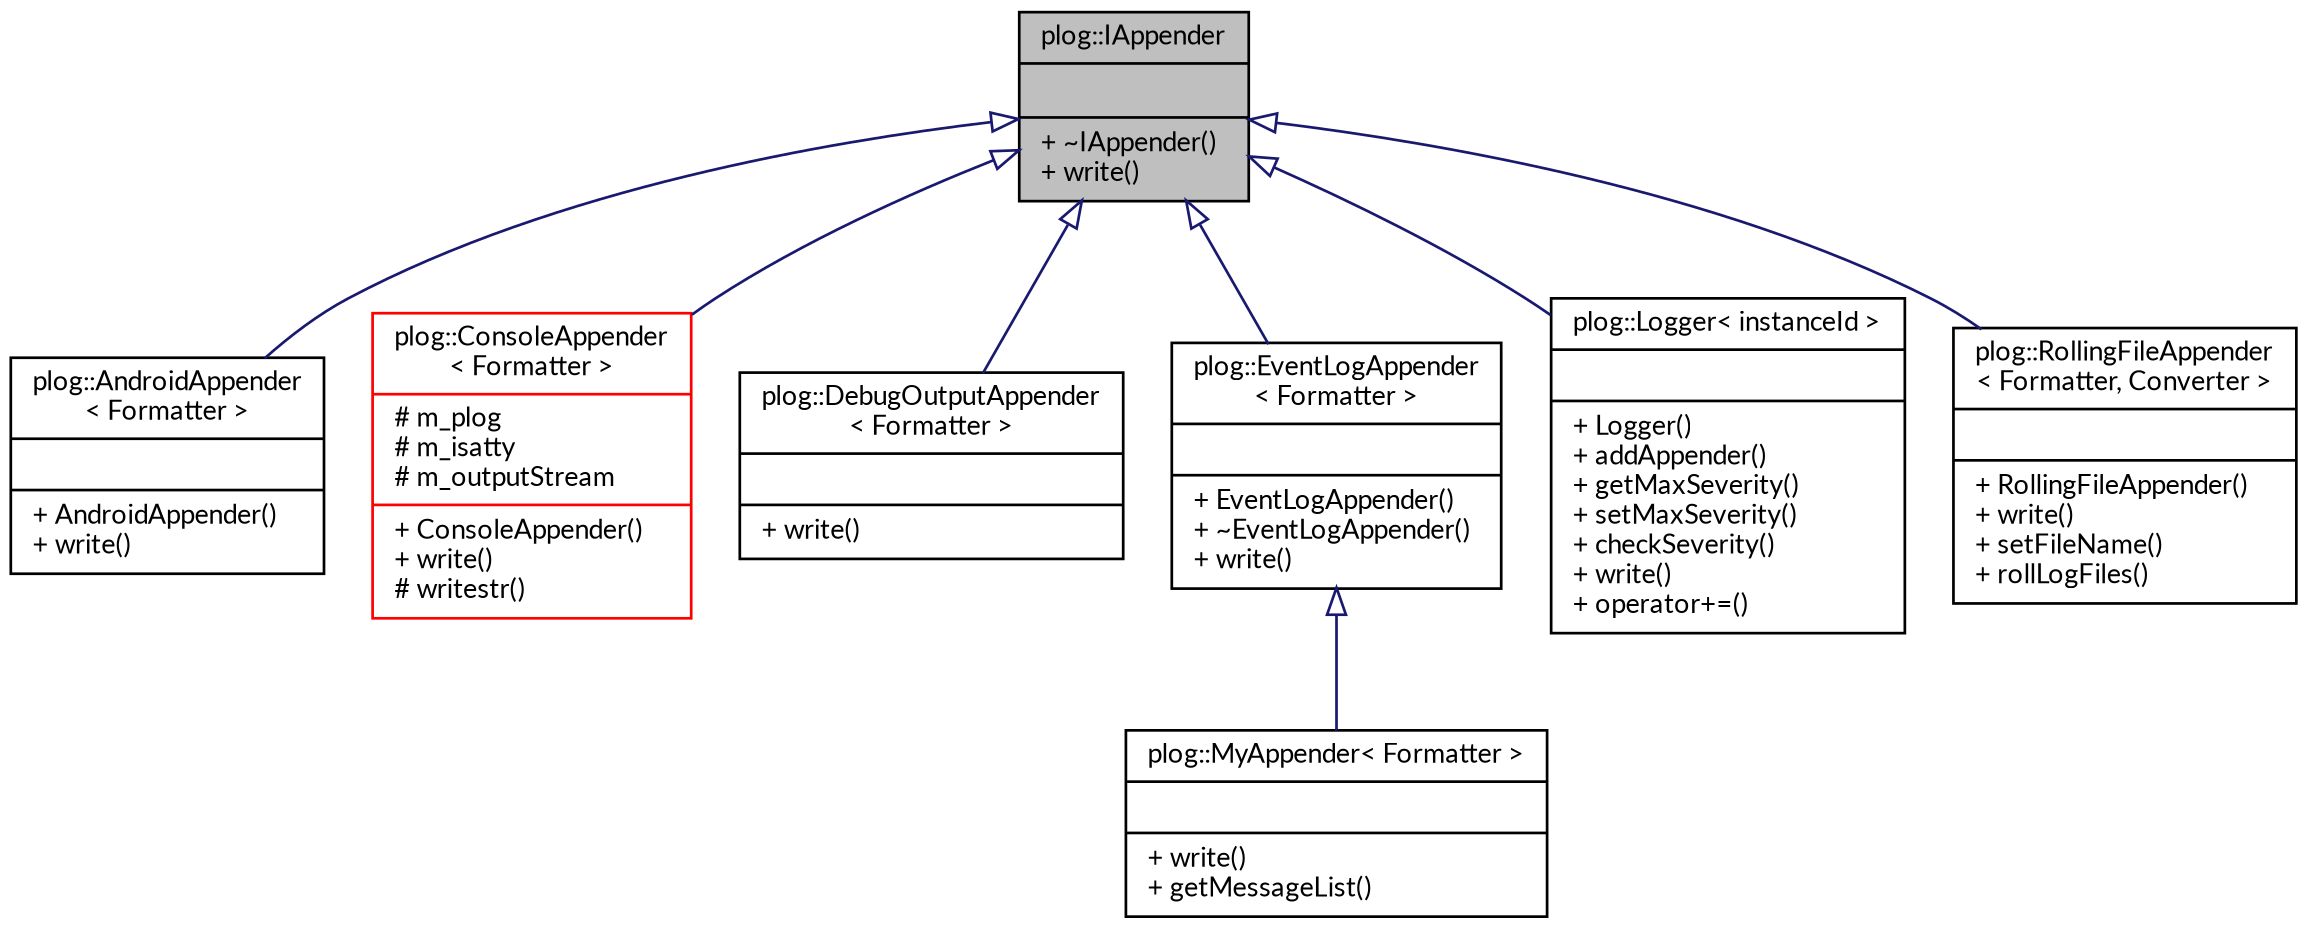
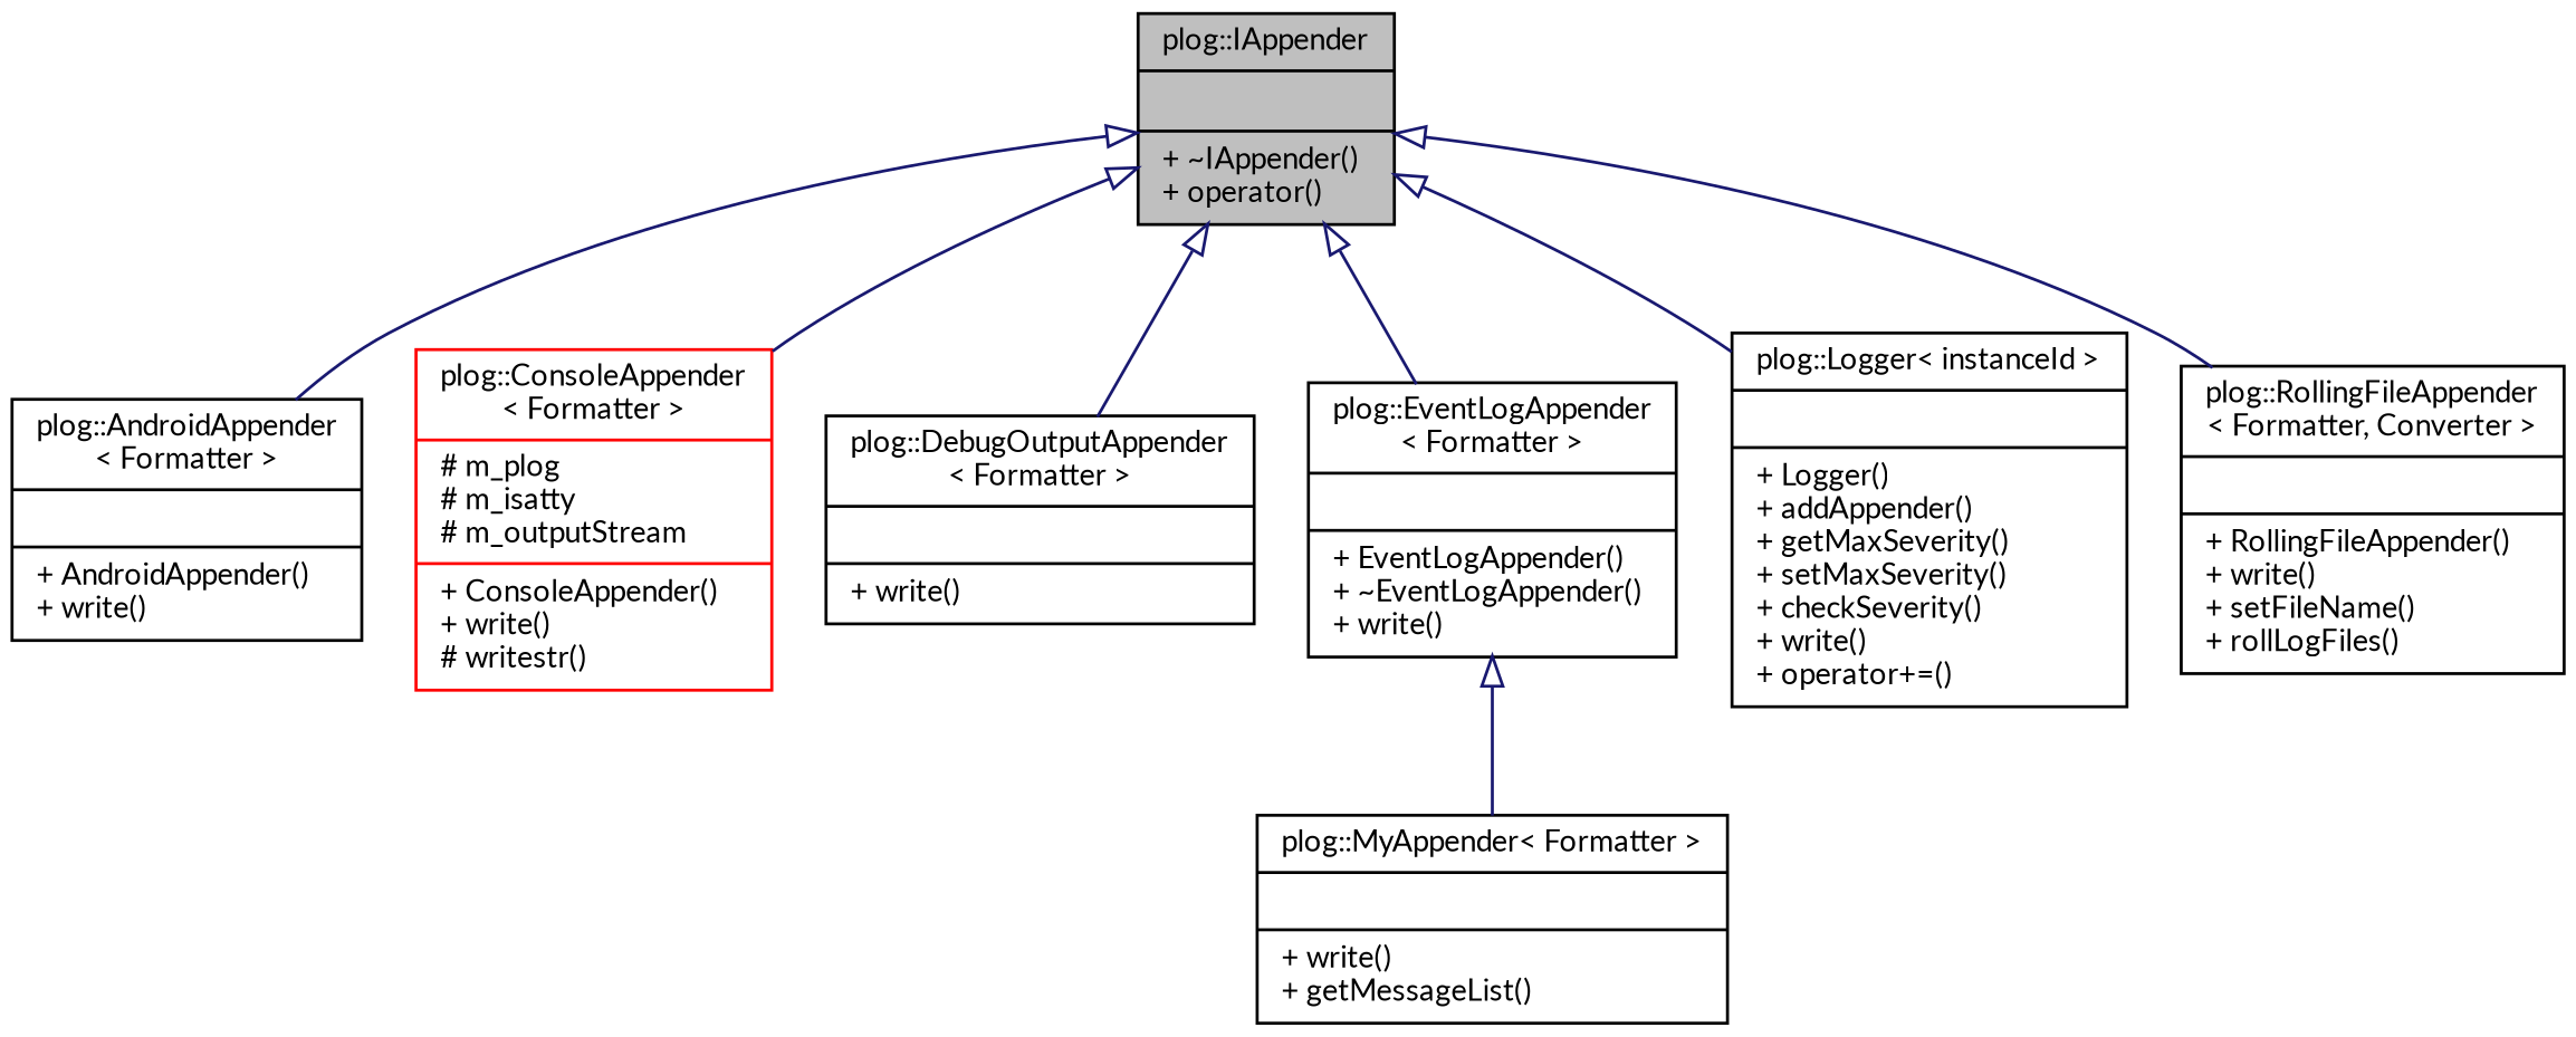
  digraph {
    fontname=Lato
    node [color=black fontname=Lato fontsize=10 shape=record]
    edge [arrowtail=onormal color=midnightblue dir=back fontname=Lato fontsize=10 labelfontname=Helvetica labelfontsize=10 style=solid]
-   n1 [fillcolor=grey75 fontcolor=black height=0.2 label="{plog::IAppender\n||+ ~IAppender()\l+ write()\l}" style=filled width=0.4]
+   n1 [fillcolor=grey75 fontcolor=black height=0.2 label="{plog::IAppender\n||+ ~IAppender()\l+ operator()\l}" style=filled width=0.4]
    n2 [height=0.2 label="{plog::AndroidAppender\l\< Formatter \>\n||+ AndroidAppender()\l+ write()\l}" width=0.4]
    n3 [color=red height=0.2 label="{plog::ConsoleAppender\l\< Formatter \>\n|# m_plog\l# m_isatty\l# m_outputStream\l|+ ConsoleAppender()\l+ write()\l# writestr()\l}" width=0.4]
    n4 [height=0.2 label="{plog::DebugOutputAppender\l\< Formatter \>\n||+ write()\l}" width=0.4]
    n5 [height=0.2 label="{plog::EventLogAppender\l\< Formatter \>\n||+ EventLogAppender()\l+ ~EventLogAppender()\l+ write()\l}" width=0.4]
    n6 [height=0.2 label="{plog::Logger\< instanceId \>\n||+ Logger()\l+ addAppender()\l+ getMaxSeverity()\l+ setMaxSeverity()\l+ checkSeverity()\l+ write()\l+ operator+=()\l}" width=0.4]
    n7 [height=0.2 label="{plog::RollingFileAppender\l\< Formatter, Converter \>\n||+ RollingFileAppender()\l+ write()\l+ setFileName()\l+ rollLogFiles()\l}" width=0.4]
    n8 [height=0.2 label="{plog::MyAppender\< Formatter \>\n||+ write()\l+ getMessageList()\l}" width=0.4]
    n1 -> n2
    n1 -> n3
    n1 -> n4
    n1 -> n5
    n1 -> n6
    n1 -> n7
    n5 -> n8
  }
